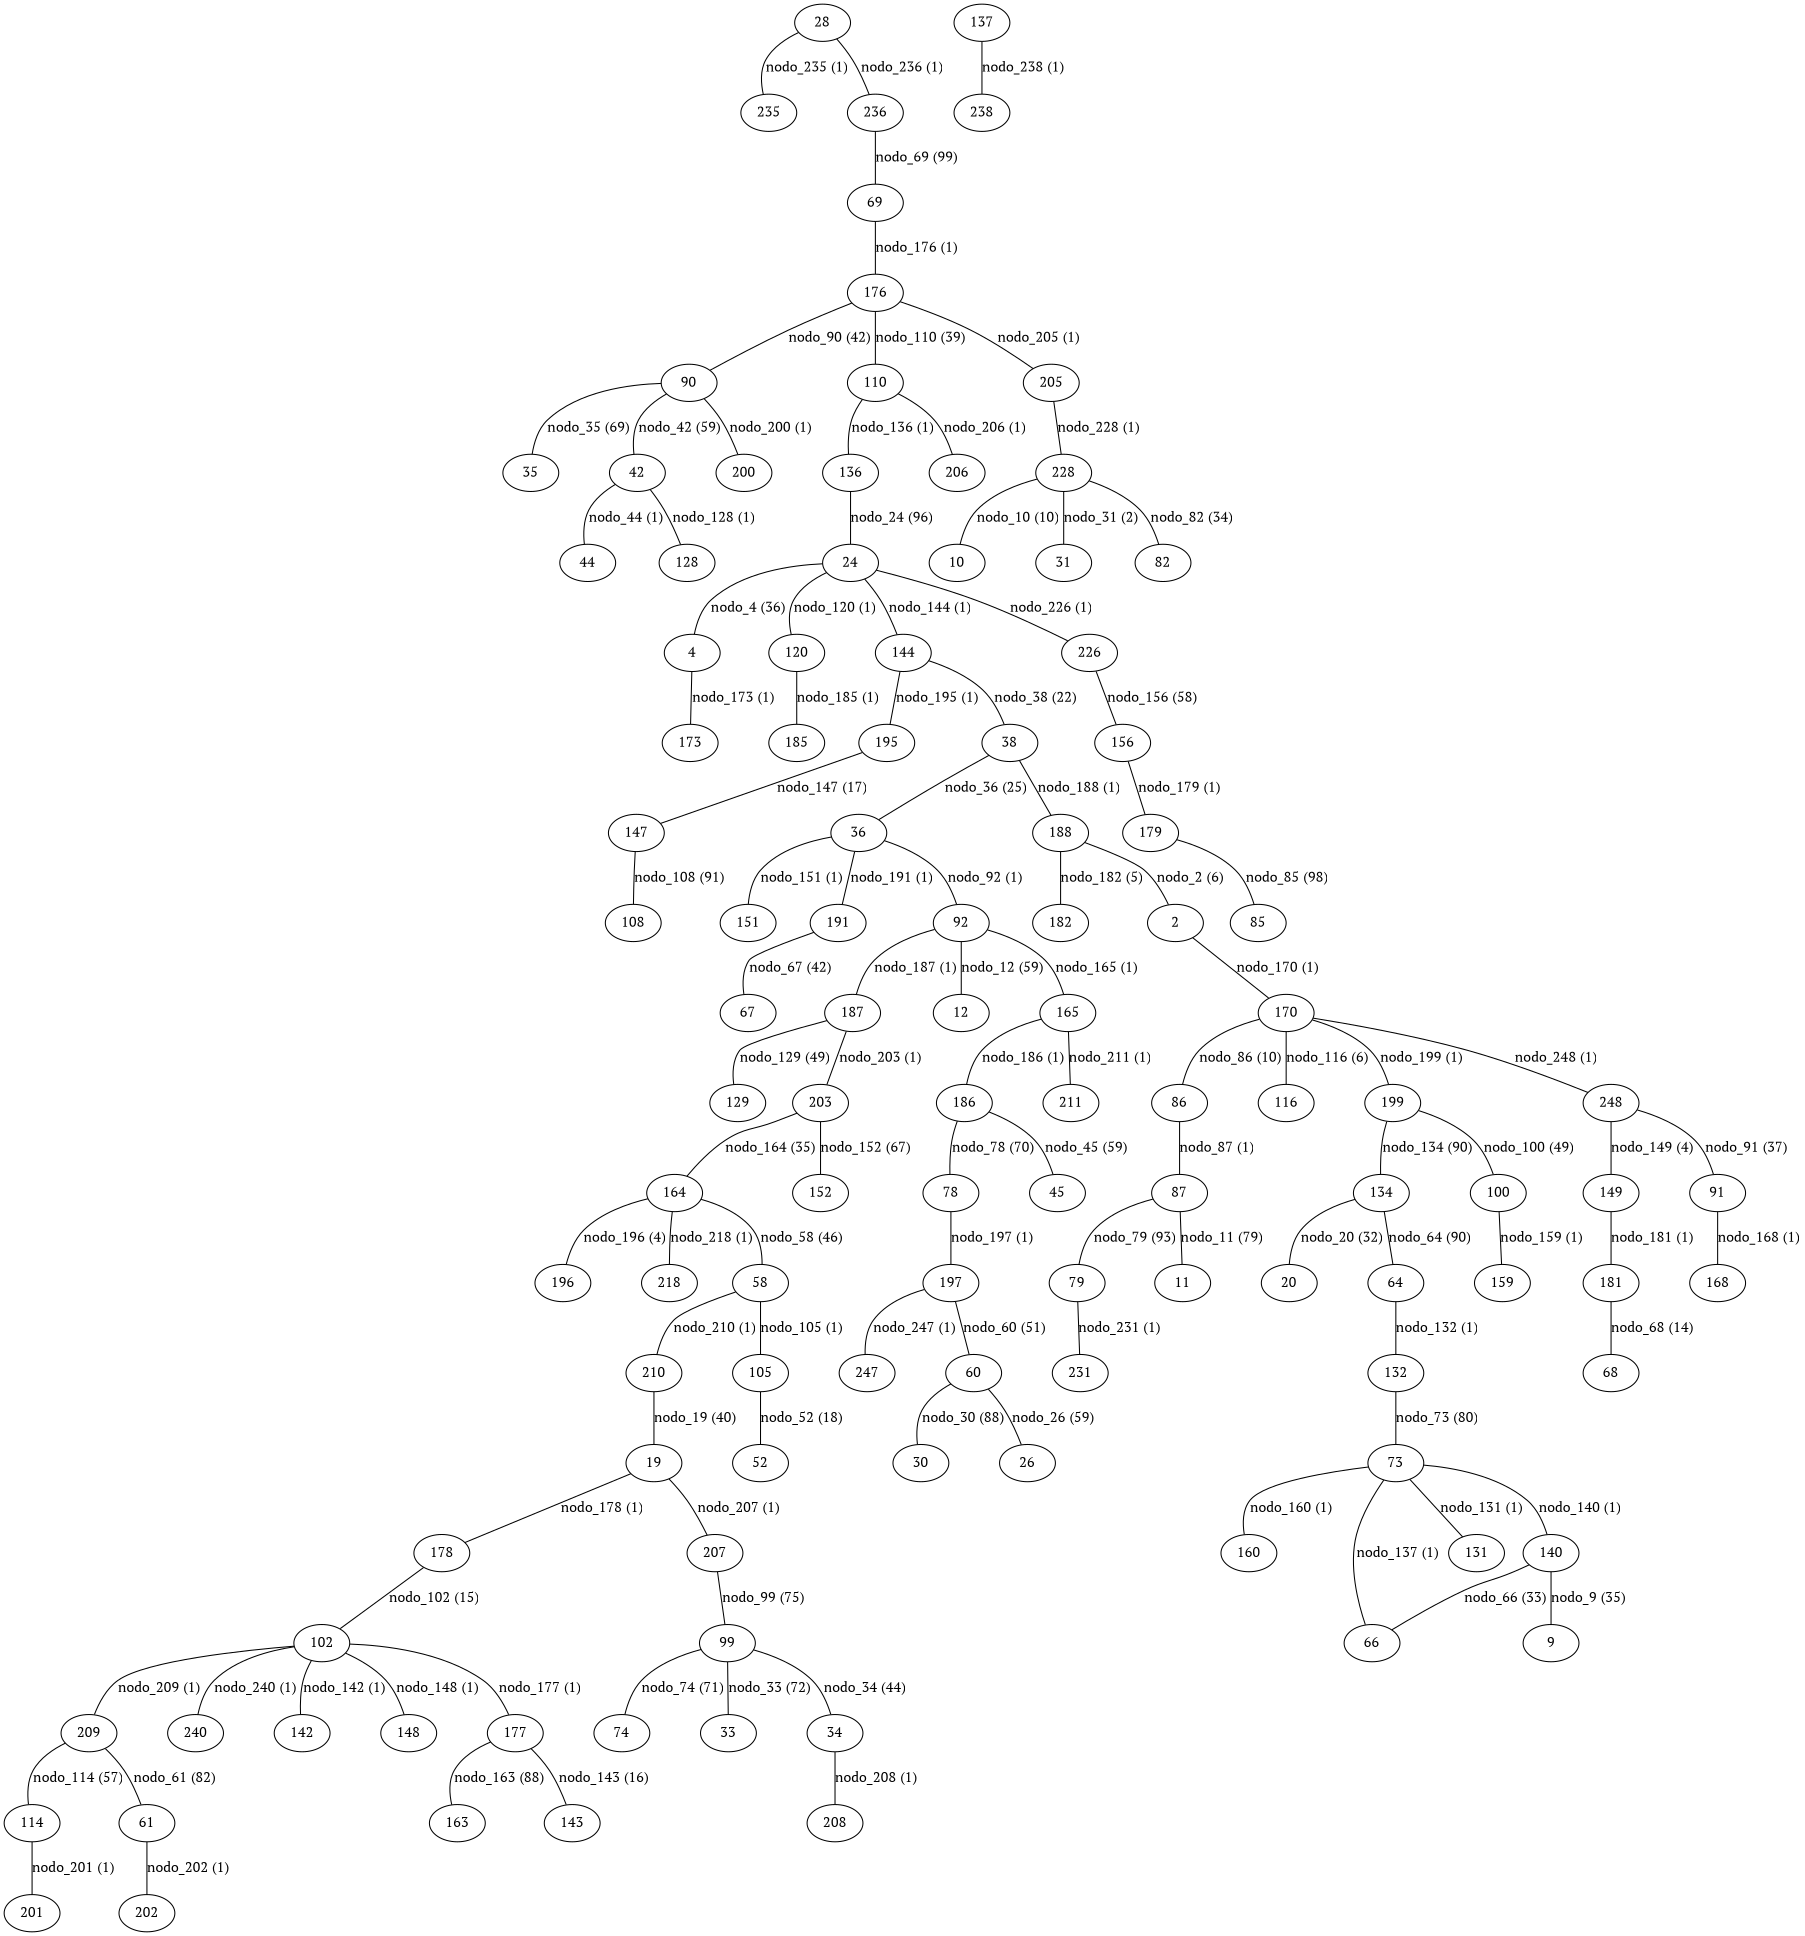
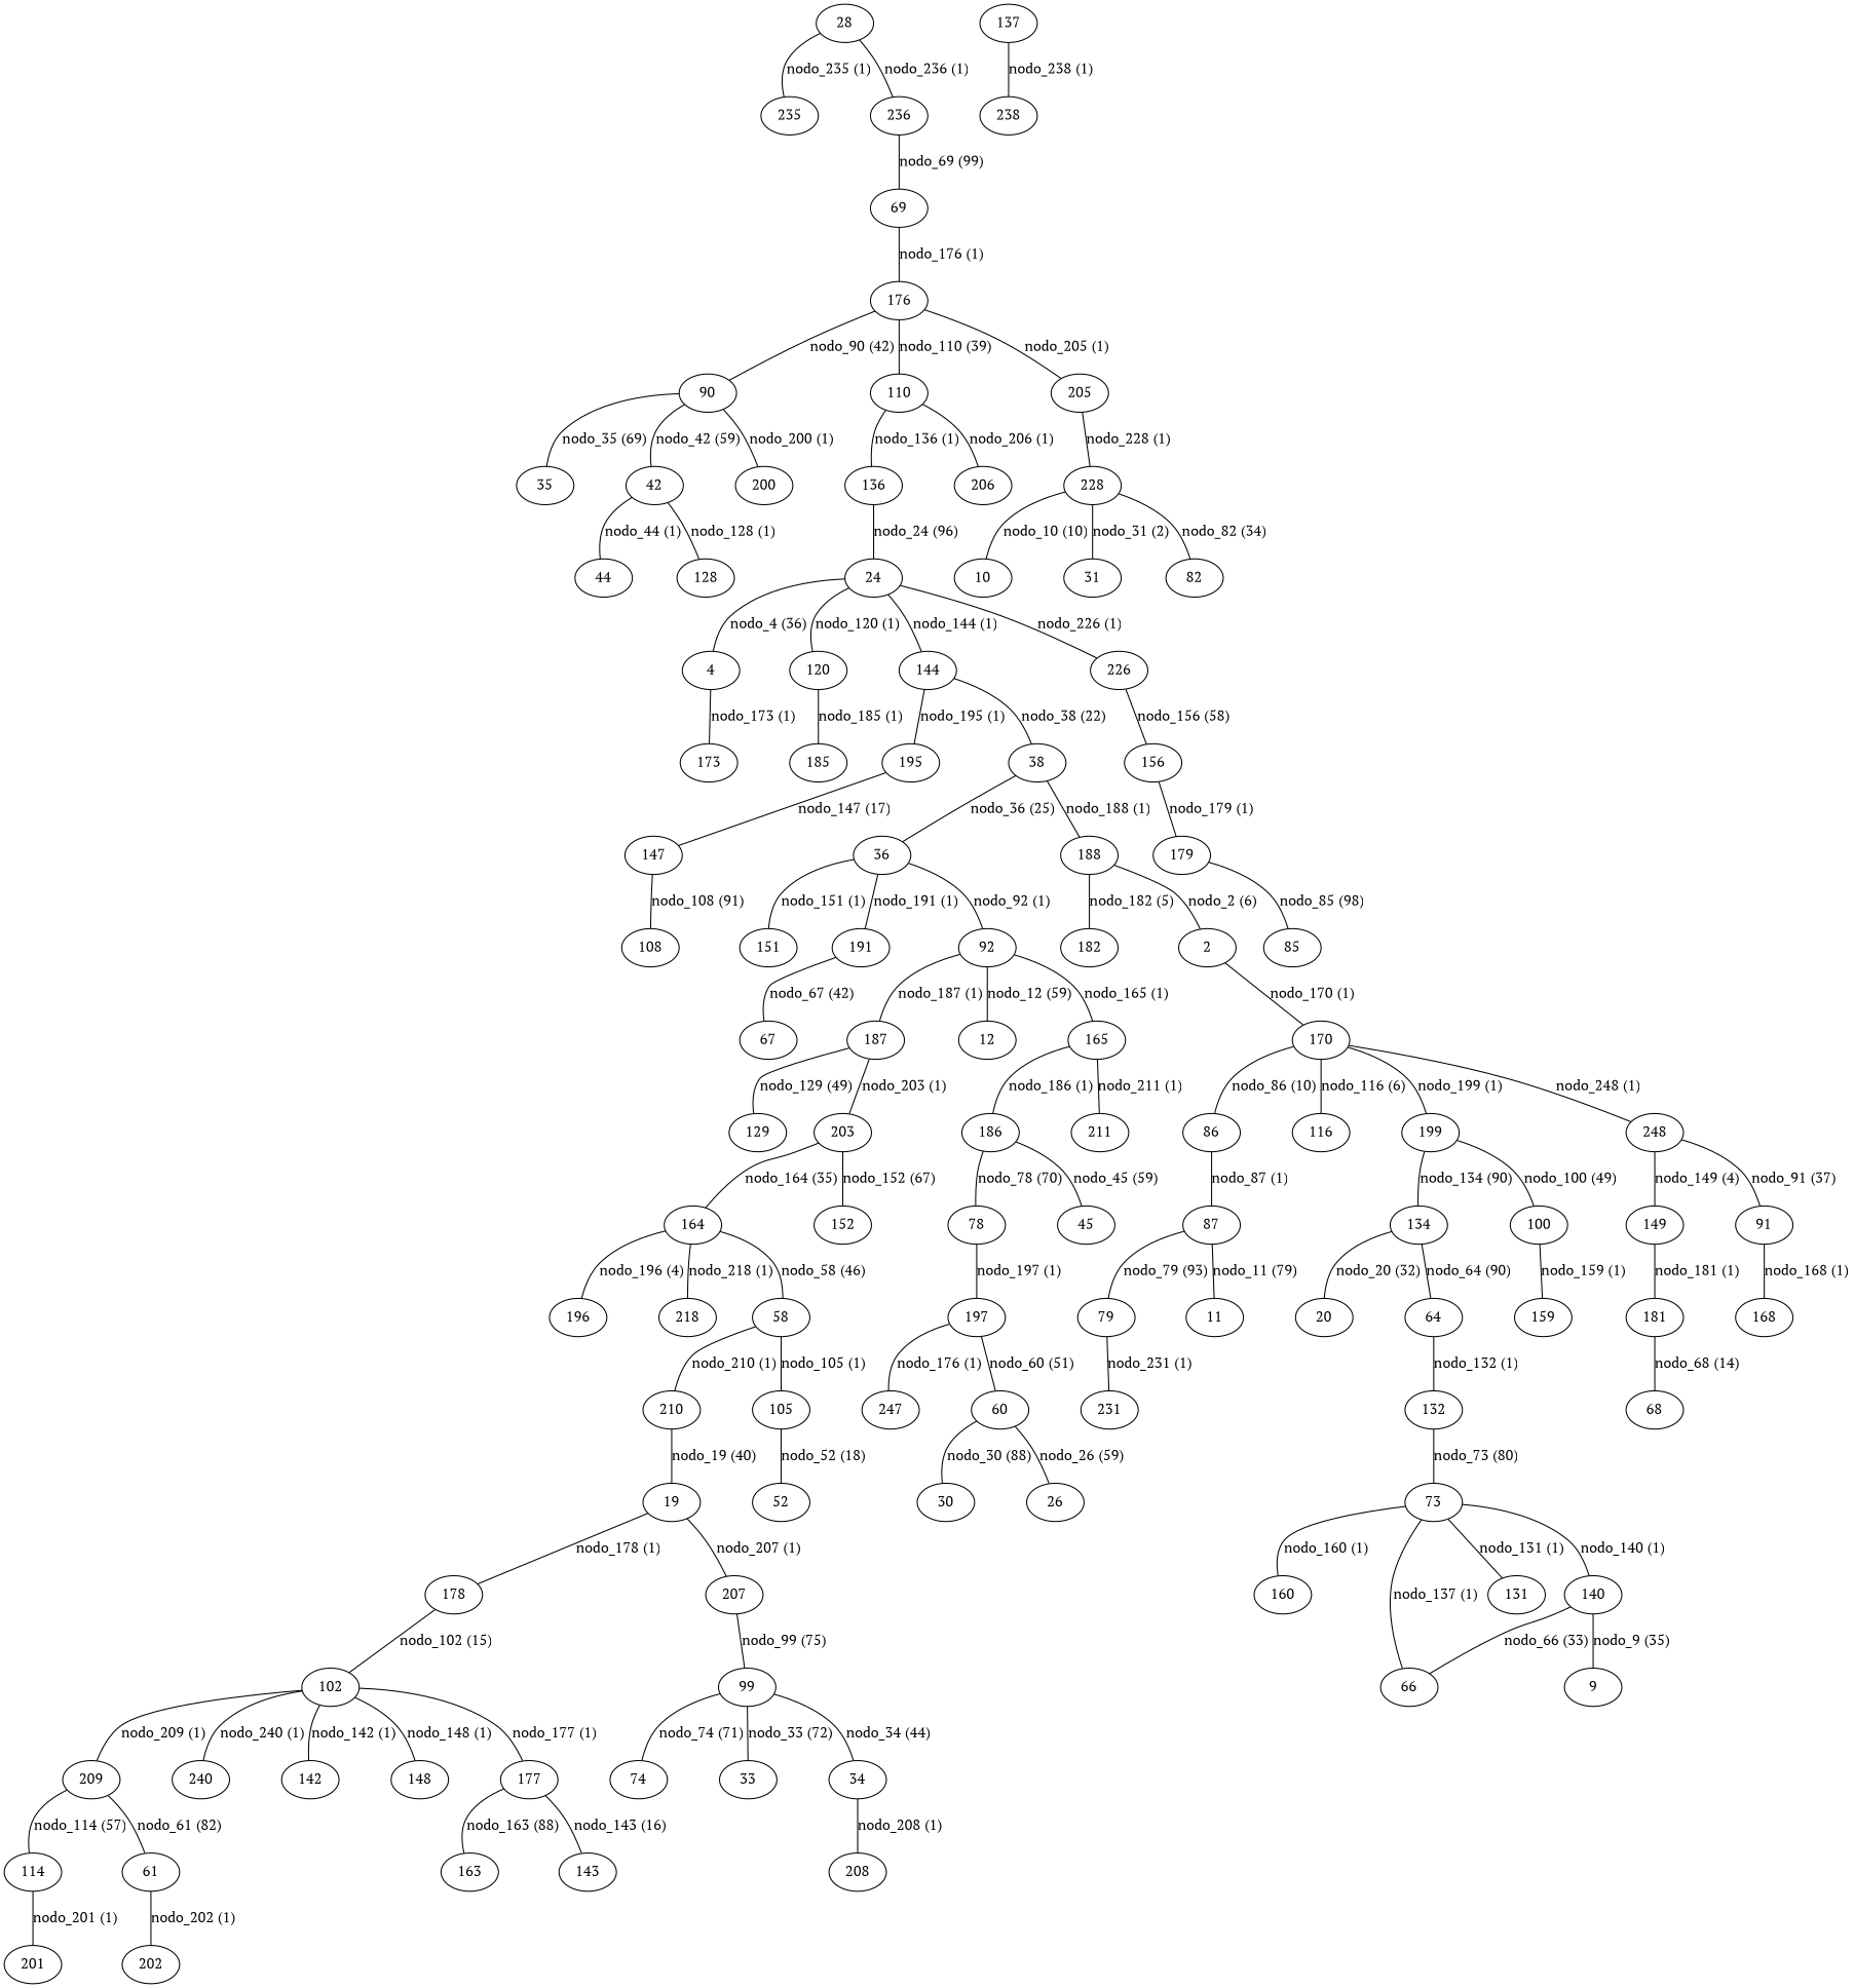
  graph {
    fontname="PT Serif"
    node [fontname="PT Serif"]
    edge [fontname="PT Serif"]
    28
    235
    236
    69
    176
    90
    110
    205
    35
    42
    200
    136
    206
    228
    44
    128
    24
    10
    31
    82
    4
    120
    144
    226
    173
    185
    38
    195
    156
    36
    188
    147
    179
    92
    151
    191
    2
    182
    108
    85
    12
    165
    187
    67
    170
    86
    116
    199
    248
    87
    100
    134
    91
    149
    11
    79
    159
    20
    64
    168
    181
    132
    68
    231
    186
    211
    129
    203
    45
    78
    152
    164
    197
    58
    196
    218
    60
    247
    105
    210
    52
    19
    26
    30
    73
    178
    207
    102
    99
    142
    148
    177
    209
    240
    33
    34
    74
    143
    163
    61
    114
    208
    202
    201
    131
    140
    160
    66
    137
    238
    9
    28 -- 235 [label="nodo_235 (1)"]
    28 -- 236 [label="nodo_236 (1)"]
    236 -- 69 [label="nodo_69 (99)"]
    69 -- 176 [label="nodo_176 (1)"]
    176 -- 90 [label="nodo_90 (42)"]
    176 -- 110 [label="nodo_110 (39)"]
    176 -- 205 [label="nodo_205 (1)"]
    90 -- 35 [label="nodo_35 (69)"]
    90 -- 42 [label="nodo_42 (59)"]
    90 -- 200 [label="nodo_200 (1)"]
    110 -- 136 [label="nodo_136 (1)"]
    110 -- 206 [label="nodo_206 (1)"]
    205 -- 228 [label="nodo_228 (1)"]
    42 -- 44 [label="nodo_44 (1)"]
    42 -- 128 [label="nodo_128 (1)"]
    136 -- 24 [label="nodo_24 (96)"]
    228 -- 10 [label="nodo_10 (10)"]
    228 -- 31 [label="nodo_31 (2)"]
    228 -- 82 [label="nodo_82 (34)"]
    24 -- 4 [label="nodo_4 (36)"]
    24 -- 120 [label="nodo_120 (1)"]
    24 -- 144 [label="nodo_144 (1)"]
    24 -- 226 [label="nodo_226 (1)"]
    4 -- 173 [label="nodo_173 (1)"]
    120 -- 185 [label="nodo_185 (1)"]
    144 -- 38 [label="nodo_38 (22)"]
    144 -- 195 [label="nodo_195 (1)"]
    226 -- 156 [label="nodo_156 (58)"]
    38 -- 36 [label="nodo_36 (25)"]
    38 -- 188 [label="nodo_188 (1)"]
    195 -- 147 [label="nodo_147 (17)"]
    156 -- 179 [label="nodo_179 (1)"]
    36 -- 92 [label="nodo_92 (1)"]
    36 -- 151 [label="nodo_151 (1)"]
    36 -- 191 [label="nodo_191 (1)"]
    188 -- 2 [label="nodo_2 (6)"]
    188 -- 182 [label="nodo_182 (5)"]
    147 -- 108 [label="nodo_108 (91)"]
    179 -- 85 [label="nodo_85 (98)"]
    92 -- 12 [label="nodo_12 (59)"]
    92 -- 165 [label="nodo_165 (1)"]
    92 -- 187 [label="nodo_187 (1)"]
    191 -- 67 [label="nodo_67 (42)"]
    2 -- 170 [label="nodo_170 (1)"]
    165 -- 186 [label="nodo_186 (1)"]
    165 -- 211 [label="nodo_211 (1)"]
    187 -- 129 [label="nodo_129 (49)"]
    187 -- 203 [label="nodo_203 (1)"]
    170 -- 86 [label="nodo_86 (10)"]
    170 -- 116 [label="nodo_116 (6)"]
    170 -- 199 [label="nodo_199 (1)"]
    170 -- 248 [label="nodo_248 (1)"]
    86 -- 87 [label="nodo_87 (1)"]
    199 -- 100 [label="nodo_100 (49)"]
    199 -- 134 [label="nodo_134 (90)"]
    248 -- 91 [label="nodo_91 (37)"]
    248 -- 149 [label="nodo_149 (4)"]
    87 -- 11 [label="nodo_11 (79)"]
    87 -- 79 [label="nodo_79 (93)"]
    100 -- 159 [label="nodo_159 (1)"]
    134 -- 20 [label="nodo_20 (32)"]
    134 -- 64 [label="nodo_64 (90)"]
    91 -- 168 [label="nodo_168 (1)"]
    149 -- 181 [label="nodo_181 (1)"]
    79 -- 231 [label="nodo_231 (1)"]
    64 -- 132 [label="nodo_132 (1)"]
    181 -- 68 [label="nodo_68 (14)"]
    132 -- 73 [label="nodo_73 (80)"]
    186 -- 45 [label="nodo_45 (59)"]
    186 -- 78 [label="nodo_78 (70)"]
    203 -- 152 [label="nodo_152 (67)"]
    203 -- 164 [label="nodo_164 (35)"]
    78 -- 197 [label="nodo_197 (1)"]
    164 -- 58 [label="nodo_58 (46)"]
    164 -- 196 [label="nodo_196 (4)"]
    164 -- 218 [label="nodo_218 (1)"]
    197 -- 60 [label="nodo_60 (51)"]
-   197 -- 247 [label="nodo_247 (1)"]
+   197 -- 247 [label="nodo_176 (1)"]
    58 -- 105 [label="nodo_105 (1)"]
    58 -- 210 [label="nodo_210 (1)"]
    60 -- 26 [label="nodo_26 (59)"]
    60 -- 30 [label="nodo_30 (88)"]
    105 -- 52 [label="nodo_52 (18)"]
    210 -- 19 [label="nodo_19 (40)"]
    19 -- 178 [label="nodo_178 (1)"]
    19 -- 207 [label="nodo_207 (1)"]
    73 -- 131 [label="nodo_131 (1)"]
    73 -- 140 [label="nodo_140 (1)"]
    73 -- 160 [label="nodo_160 (1)"]
    73 -- 66 [label="nodo_137 (1)"]
    178 -- 102 [label="nodo_102 (15)"]
    207 -- 99 [label="nodo_99 (75)"]
    102 -- 142 [label="nodo_142 (1)"]
    102 -- 148 [label="nodo_148 (1)"]
    102 -- 177 [label="nodo_177 (1)"]
    102 -- 209 [label="nodo_209 (1)"]
    102 -- 240 [label="nodo_240 (1)"]
    99 -- 33 [label="nodo_33 (72)"]
    99 -- 34 [label="nodo_34 (44)"]
    99 -- 74 [label="nodo_74 (71)"]
    177 -- 143 [label="nodo_143 (16)"]
    177 -- 163 [label="nodo_163 (88)"]
    209 -- 61 [label="nodo_61 (82)"]
    209 -- 114 [label="nodo_114 (57)"]
    34 -- 208 [label="nodo_208 (1)"]
    61 -- 202 [label="nodo_202 (1)"]
    114 -- 201 [label="nodo_201 (1)"]
    140 -- 66 [label="nodo_66 (33)"]
    140 -- 9 [label="nodo_9 (35)"]
    137 -- 238 [label="nodo_238 (1)"]
  }
